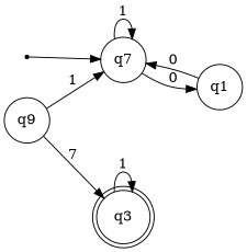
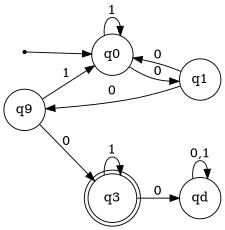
  digraph {
    rankdir=LR
    node [shape=circle]
    q3 [shape=doublecircle]
-   q0 [label=q7]
+   qd
+   q0
    q1
    n5 [label=q9]
    start [shape=point]
    q3 -> q3 [label=1]
+   q3 -> qd [label=0]
+   qd -> qd [label="0,1"]
    q0 -> q0 [label=1]
    q0 -> q1 [label=0]
    q1 -> q0 [label=0]
-   n5 -> q3 [label=7]
+   q1 -> n5 [label=0]
+   n5 -> q3 [label=0]
    n5 -> q0 [label=1]
    start -> q0
  }
